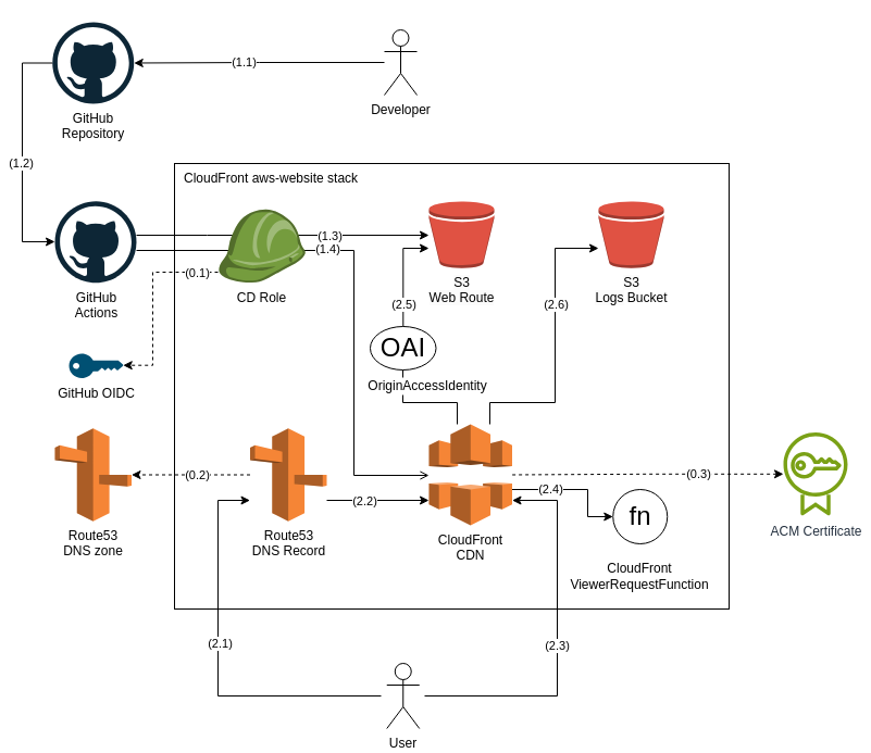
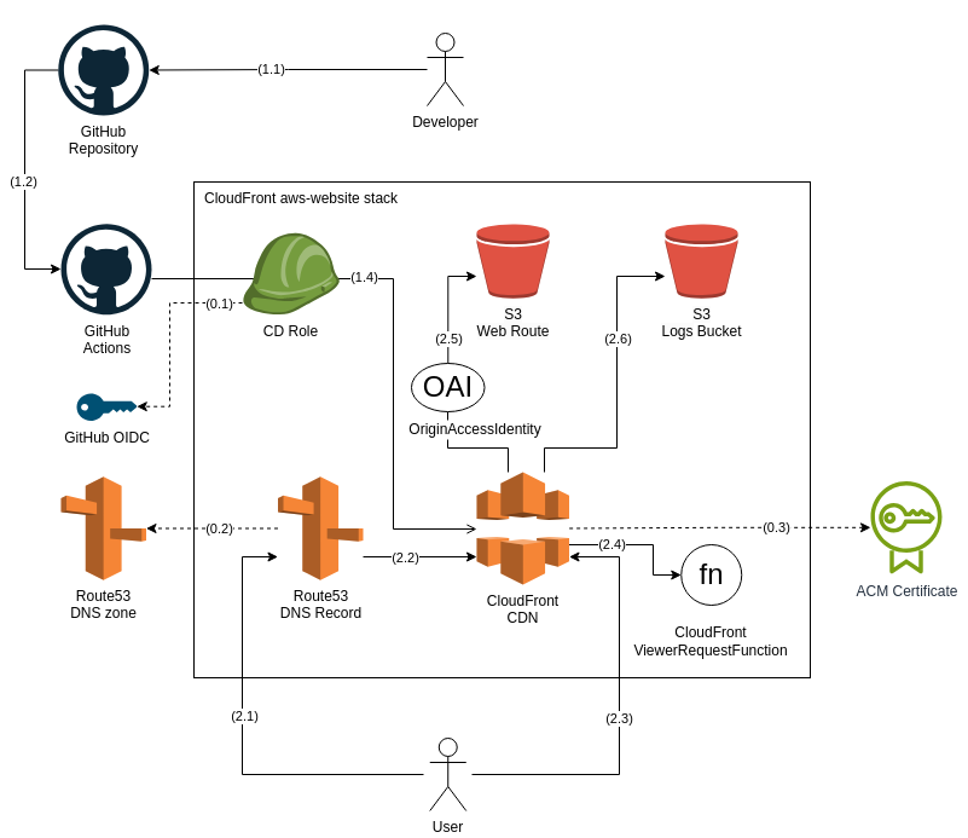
  <mxCell id="0" />
  <mxCell id="1" parent="0" />
  <mxCell id="2" value="CloudFront aws-website stack" style="rounded=0;whiteSpace=wrap;html=1;align=left;verticalAlign=top;labelBackgroundColor=none;labelBorderColor=none;textShadow=0;spacingLeft=7;" parent="1" vertex="1"><mxGeometry x="160" y="150" width="510" height="410" as="geometry" /></mxCell>
- <mxCell id="3" style="edgeStyle=orthogonalEdgeStyle;rounded=0;orthogonalLoop=1;jettySize=auto;html=1;" parent="1" source="7" target="46" edge="1"><mxGeometry relative="1" as="geometry"><mxPoint x="394" y="210" as="targetPoint" /><Array as="points"><mxPoint x="190" y="216" /><mxPoint x="190" y="216" /></Array></mxGeometry></mxCell>
- <mxCell id="4" value="(1.3)" style="edgeLabel;html=1;align=center;verticalAlign=middle;resizable=0;points=[];" parent="3" vertex="1" connectable="0"><mxGeometry x="0.48" relative="1" as="geometry"><mxPoint x="-22" as="offset" /></mxGeometry></mxCell>
  <mxCell id="5" style="edgeStyle=orthogonalEdgeStyle;rounded=0;orthogonalLoop=1;jettySize=auto;html=1;endArrow=open;" parent="1" source="7" target="13" edge="1"><mxGeometry relative="1" as="geometry"><mxPoint x="110" y="240" as="sourcePoint" /><mxPoint x="369" y="437" as="targetPoint" /><Array as="points"><mxPoint x="325" y="230" /><mxPoint x="325" y="437" /></Array></mxGeometry></mxCell>
  <mxCell id="6" value="(1.4)" style="edgeLabel;html=1;align=center;verticalAlign=middle;resizable=0;points=[];" parent="5" vertex="1" connectable="0"><mxGeometry x="-0.275" relative="1" as="geometry"><mxPoint x="2" y="-2" as="offset" /></mxGeometry></mxCell>
  <mxCell id="7" value="GitHub&lt;br&gt;Actions" style="dashed=0;outlineConnect=0;html=1;align=center;labelPosition=center;verticalLabelPosition=bottom;verticalAlign=top;shape=mxgraph.weblogos.github" parent="1" vertex="1"><mxGeometry x="50" y="184.75" width="75" height="75" as="geometry" /></mxCell>
  <mxCell id="8" value="CD Role" style="outlineConnect=0;dashed=0;verticalLabelPosition=bottom;verticalAlign=top;align=center;html=1;shape=mxgraph.aws3.role;fillColor=#759C3E;gradientColor=none;" parent="1" vertex="1"><mxGeometry x="200" y="192.25" width="80.23" height="67.5" as="geometry" /></mxCell>
  <mxCell id="9" style="edgeStyle=orthogonalEdgeStyle;rounded=0;orthogonalLoop=1;jettySize=auto;html=1;" parent="1" source="22" target="46" edge="1"><mxGeometry relative="1" as="geometry"><mxPoint x="394" y="227.5" as="targetPoint" /><Array as="points"><mxPoint x="370" y="228" /></Array></mxGeometry></mxCell>
  <mxCell id="10" value="(2.5)" style="edgeLabel;html=1;align=center;verticalAlign=middle;resizable=0;points=[];" parent="9" vertex="1" connectable="0"><mxGeometry x="-0.557" relative="1" as="geometry"><mxPoint as="offset" /></mxGeometry></mxCell>
  <mxCell id="11" style="edgeStyle=orthogonalEdgeStyle;rounded=0;orthogonalLoop=1;jettySize=auto;html=1;" parent="1" source="13" target="45" edge="1"><mxGeometry relative="1" as="geometry"><mxPoint x="550" y="228" as="targetPoint" /><Array as="points"><mxPoint x="450" y="370" /><mxPoint x="510" y="370" /><mxPoint x="510" y="228" /></Array></mxGeometry></mxCell>
  <mxCell id="12" value="(2.6)" style="edgeLabel;html=1;align=center;verticalAlign=middle;resizable=0;points=[];" parent="11" vertex="1" connectable="0"><mxGeometry x="0.304" relative="1" as="geometry"><mxPoint as="offset" /></mxGeometry></mxCell>
  <mxCell id="13" value="CloudFront&lt;br&gt;CDN" style="outlineConnect=0;dashed=0;verticalLabelPosition=bottom;verticalAlign=top;align=center;html=1;shape=mxgraph.aws3.cloudfront;fillColor=#F58536;gradientColor=none;" parent="1" vertex="1"><mxGeometry x="394" y="390" width="76.5" height="93" as="geometry" /></mxCell>
  <mxCell id="14" value="Route53&lt;br&gt;DNS zone" style="outlineConnect=0;dashed=0;verticalLabelPosition=bottom;verticalAlign=top;align=center;html=1;shape=mxgraph.aws3.route_53;fillColor=#F58536;gradientColor=none;" parent="1" vertex="1"><mxGeometry x="50" y="393.75" width="70.5" height="85.5" as="geometry" /></mxCell>
  <mxCell id="15" value="ACM Certificate" style="sketch=0;outlineConnect=0;fontColor=#232F3E;gradientColor=none;fillColor=#7AA116;strokeColor=none;dashed=0;verticalLabelPosition=bottom;verticalAlign=top;align=center;html=1;fontSize=12;fontStyle=0;aspect=fixed;pointerEvents=1;shape=mxgraph.aws4.certificate_manager;" parent="1" vertex="1"><mxGeometry x="720" y="396.75" width="59" height="78" as="geometry" /></mxCell>
  <mxCell id="16" style="edgeStyle=orthogonalEdgeStyle;rounded=0;orthogonalLoop=1;jettySize=auto;html=1;entryX=0;entryY=0.5;entryDx=0;entryDy=0;entryPerimeter=0;" parent="1" source="13" target="19" edge="1"><mxGeometry relative="1" as="geometry"><Array as="points"><mxPoint x="540" y="450" /><mxPoint x="540" y="475" /></Array></mxGeometry></mxCell>
  <mxCell id="17" value="(2.4)" style="edgeLabel;html=1;align=center;verticalAlign=middle;resizable=0;points=[];" parent="16" vertex="1" connectable="0"><mxGeometry x="-0.404" y="1" relative="1" as="geometry"><mxPoint as="offset" /></mxGeometry></mxCell>
  <mxCell id="18" value="" style="group" parent="1" vertex="1" connectable="0"><mxGeometry x="558.25" y="450" width="60" height="95" as="geometry" /></mxCell>
  <mxCell id="19" value="fn" style="shape=mxgraph.electrical.abstract.function;html=1;shadow=0;dashed=0;align=center;strokeWidth=1;fontSize=24" parent="18" vertex="1"><mxGeometry x="5" width="50" height="50" as="geometry" /></mxCell>
  <mxCell id="20" value="CloudFront&lt;br&gt;ViewerRequestFunction" style="text;html=1;align=center;verticalAlign=middle;whiteSpace=wrap;rounded=0;" parent="18" vertex="1"><mxGeometry y="65" width="60" height="30" as="geometry" /></mxCell>
  <mxCell id="21" value="" style="edgeStyle=orthogonalEdgeStyle;rounded=0;orthogonalLoop=1;jettySize=auto;html=1;endArrow=none;endFill=0;" parent="1" source="13" target="22" edge="1"><mxGeometry relative="1" as="geometry"><mxPoint x="394" y="437" as="sourcePoint" /><mxPoint x="394" y="228" as="targetPoint" /><Array as="points"><mxPoint x="420" y="370" /><mxPoint x="370" y="370" /></Array></mxGeometry></mxCell>
  <mxCell id="22" value="OAI" style="shape=mxgraph.electrical.abstract.function;html=1;shadow=0;dashed=0;align=center;strokeWidth=1;fontSize=24" parent="1" vertex="1"><mxGeometry x="340" y="300" width="60.5" height="40" as="geometry" /></mxCell>
  <mxCell id="23" style="edgeStyle=orthogonalEdgeStyle;rounded=0;orthogonalLoop=1;jettySize=auto;html=1;endArrow=classic;endFill=1;dashed=1;" parent="1" source="25" target="14" edge="1"><mxGeometry relative="1" as="geometry" /></mxCell>
  <mxCell id="24" value="(0.2)" style="edgeLabel;html=1;align=center;verticalAlign=middle;resizable=0;points=[];" parent="23" vertex="1" connectable="0"><mxGeometry x="-0.266" relative="1" as="geometry"><mxPoint x="-9" as="offset" /></mxGeometry></mxCell>
  <mxCell id="25" value="Route53&lt;br&gt;DNS Record" style="outlineConnect=0;dashed=0;verticalLabelPosition=bottom;verticalAlign=top;align=center;html=1;shape=mxgraph.aws3.route_53;fillColor=#F58536;gradientColor=none;" parent="1" vertex="1"><mxGeometry x="229.5" y="393.75" width="70.5" height="85.5" as="geometry" /></mxCell>
  <mxCell id="26" style="edgeStyle=orthogonalEdgeStyle;rounded=0;orthogonalLoop=1;jettySize=auto;html=1;" parent="1" target="13" edge="1"><mxGeometry relative="1" as="geometry"><mxPoint x="300" y="460" as="sourcePoint" /><mxPoint x="394" y="460" as="targetPoint" /><Array as="points"><mxPoint x="330" y="460" /><mxPoint x="330" y="460" /></Array></mxGeometry></mxCell>
  <mxCell id="27" value="(2.2)" style="edgeLabel;html=1;align=center;verticalAlign=middle;resizable=0;points=[];" parent="26" vertex="1" connectable="0"><mxGeometry x="-0.28" relative="1" as="geometry"><mxPoint as="offset" /></mxGeometry></mxCell>
  <mxCell id="28" style="edgeStyle=orthogonalEdgeStyle;rounded=0;orthogonalLoop=1;jettySize=auto;html=1;" parent="1" target="25" edge="1"><mxGeometry relative="1" as="geometry"><mxPoint x="350" y="640" as="sourcePoint" /><Array as="points"><mxPoint x="200" y="640" /><mxPoint x="200" y="460" /></Array></mxGeometry></mxCell>
  <mxCell id="29" value="(2.1)" style="edgeLabel;html=1;align=center;verticalAlign=middle;resizable=0;points=[];" parent="28" vertex="1" connectable="0"><mxGeometry x="0.107" y="-1" relative="1" as="geometry"><mxPoint as="offset" /></mxGeometry></mxCell>
  <mxCell id="30" value="User" style="shape=umlActor;verticalLabelPosition=bottom;verticalAlign=top;html=1;outlineConnect=0;" parent="1" vertex="1"><mxGeometry x="355.25" y="610" width="30" height="60" as="geometry" /></mxCell>
  <mxCell id="31" style="edgeStyle=orthogonalEdgeStyle;rounded=0;orthogonalLoop=1;jettySize=auto;html=1;" parent="1" target="13" edge="1"><mxGeometry relative="1" as="geometry"><mxPoint x="390" y="640" as="sourcePoint" /><mxPoint x="465.38" y="460" as="targetPoint" /><Array as="points"><mxPoint x="512" y="640" /><mxPoint x="512" y="460" /></Array></mxGeometry></mxCell>
  <mxCell id="32" value="(2.3)" style="edgeLabel;html=1;align=center;verticalAlign=middle;resizable=0;points=[];" parent="31" vertex="1" connectable="0"><mxGeometry x="-0.009" y="1" relative="1" as="geometry"><mxPoint y="1" as="offset" /></mxGeometry></mxCell>
  <mxCell id="33" style="edgeStyle=orthogonalEdgeStyle;rounded=0;orthogonalLoop=1;jettySize=auto;html=1;startArrow=classic;startFill=1;endArrow=none;endFill=0;dashed=1;" parent="1" source="15" target="13" edge="1"><mxGeometry relative="1" as="geometry"><Array as="points" /></mxGeometry></mxCell>
  <mxCell id="34" value="(0.3)" style="edgeLabel;html=1;align=center;verticalAlign=middle;resizable=0;points=[];" parent="33" vertex="1" connectable="0"><mxGeometry x="-0.285" y="-3" relative="1" as="geometry"><mxPoint x="10" y="3" as="offset" /></mxGeometry></mxCell>
  <mxCell id="35" value="OriginAccessIdentity" style="text;html=1;align=center;verticalAlign=middle;whiteSpace=wrap;rounded=0;fillColor=default;" parent="1" vertex="1"><mxGeometry x="350" y="347" width="85.5" height="16" as="geometry" /></mxCell>
  <mxCell id="36" style="edgeStyle=orthogonalEdgeStyle;rounded=0;orthogonalLoop=1;jettySize=auto;html=1;" parent="1" source="38" target="41" edge="1"><mxGeometry relative="1" as="geometry" /></mxCell>
  <mxCell id="37" value="(1.1)" style="edgeLabel;html=1;align=center;verticalAlign=middle;resizable=0;points=[];" parent="36" vertex="1" connectable="0"><mxGeometry x="0.131" y="-1" relative="1" as="geometry"><mxPoint as="offset" /></mxGeometry></mxCell>
  <mxCell id="38" value="Developer" style="shape=umlActor;verticalLabelPosition=bottom;verticalAlign=top;html=1;outlineConnect=0;" parent="1" vertex="1"><mxGeometry x="353" y="27" width="30" height="60" as="geometry" /></mxCell>
  <mxCell id="39" style="edgeStyle=orthogonalEdgeStyle;rounded=0;orthogonalLoop=1;jettySize=auto;html=1;" parent="1" source="41" target="7" edge="1"><mxGeometry relative="1" as="geometry"><Array as="points"><mxPoint x="20" y="58" /><mxPoint x="20" y="222" /></Array></mxGeometry></mxCell>
  <mxCell id="40" value="(1.2)" style="edgeLabel;html=1;align=center;verticalAlign=middle;resizable=0;points=[];" parent="39" vertex="1" connectable="0"><mxGeometry x="0.082" y="-2" relative="1" as="geometry"><mxPoint as="offset" /></mxGeometry></mxCell>
  <mxCell id="41" value="GitHub&lt;br&gt;Repository" style="dashed=0;outlineConnect=0;html=1;align=center;labelPosition=center;verticalLabelPosition=bottom;verticalAlign=top;shape=mxgraph.weblogos.github" parent="1" vertex="1"><mxGeometry x="47.75" y="20" width="75" height="75" as="geometry" /></mxCell>
  <mxCell id="42" value="GitHub OIDC" style="points=[[0,0.5,0],[0.24,0,0],[0.5,0.28,0],[0.995,0.475,0],[0.5,0.72,0],[0.24,1,0]];verticalLabelPosition=bottom;sketch=0;html=1;verticalAlign=top;aspect=fixed;align=center;pointerEvents=1;shape=mxgraph.cisco19.key;fillColor=#005073;strokeColor=none;" parent="1" vertex="1"><mxGeometry x="63" y="325" width="50" height="22.5" as="geometry" /></mxCell>
  <mxCell id="43" style="edgeStyle=orthogonalEdgeStyle;rounded=0;orthogonalLoop=1;jettySize=auto;html=1;entryX=0.995;entryY=0.475;entryDx=0;entryDy=0;entryPerimeter=0;dashed=1;" parent="1" source="8" target="42" edge="1"><mxGeometry relative="1" as="geometry"><Array as="points"><mxPoint x="140" y="250" /><mxPoint x="140" y="336" /></Array></mxGeometry></mxCell>
  <mxCell id="44" value="(0.1)" style="edgeLabel;html=1;align=center;verticalAlign=middle;resizable=0;points=[];" parent="43" vertex="1" connectable="0"><mxGeometry x="0.049" y="-1" relative="1" as="geometry"><mxPoint x="41" y="-31" as="offset" /></mxGeometry></mxCell>
  <mxCell id="45" value="&lt;span style=&quot;color: rgb(0, 0, 0); font-family: Helvetica; font-size: 12px; font-style: normal; font-variant-ligatures: normal; font-variant-caps: normal; font-weight: 400; letter-spacing: normal; orphans: 2; text-align: center; text-indent: 0px; text-transform: none; widows: 2; word-spacing: 0px; -webkit-text-stroke-width: 0px; white-space: nowrap; background-color: rgb(251, 251, 251); text-decoration-thickness: initial; text-decoration-style: initial; text-decoration-color: initial; display: inline !important; float: none;&quot;&gt;S3&lt;/span&gt;&lt;br style=&quot;forced-color-adjust: none; color: rgb(0, 0, 0); font-family: Helvetica; font-size: 12px; font-style: normal; font-variant-ligatures: normal; font-variant-caps: normal; font-weight: 400; letter-spacing: normal; orphans: 2; text-align: center; text-indent: 0px; text-transform: none; widows: 2; word-spacing: 0px; -webkit-text-stroke-width: 0px; white-space: nowrap; background-color: rgb(251, 251, 251); text-decoration-thickness: initial; text-decoration-style: initial; text-decoration-color: initial;&quot;&gt;&lt;span style=&quot;color: rgb(0, 0, 0); font-family: Helvetica; font-size: 12px; font-style: normal; font-variant-ligatures: normal; font-variant-caps: normal; font-weight: 400; letter-spacing: normal; orphans: 2; text-align: center; text-indent: 0px; text-transform: none; widows: 2; word-spacing: 0px; -webkit-text-stroke-width: 0px; white-space: nowrap; background-color: rgb(251, 251, 251); text-decoration-thickness: initial; text-decoration-style: initial; text-decoration-color: initial; display: inline !important; float: none;&quot;&gt;Logs&lt;/span&gt;&amp;nbsp;Bucket" style="outlineConnect=0;dashed=0;verticalLabelPosition=bottom;verticalAlign=top;align=center;html=1;shape=mxgraph.aws3.bucket;fillColor=#E05243;gradientColor=none;" parent="1" vertex="1"><mxGeometry x="550" y="184.75" width="60" height="61.5" as="geometry" /></mxCell>
  <mxCell id="46" value="&lt;meta charset=&quot;utf-8&quot;&gt;&lt;span style=&quot;color: rgb(0, 0, 0); font-family: Helvetica; font-size: 12px; font-style: normal; font-variant-ligatures: normal; font-variant-caps: normal; font-weight: 400; letter-spacing: normal; orphans: 2; text-align: center; text-indent: 0px; text-transform: none; widows: 2; word-spacing: 0px; -webkit-text-stroke-width: 0px; white-space: nowrap; background-color: rgb(251, 251, 251); text-decoration-thickness: initial; text-decoration-style: initial; text-decoration-color: initial; display: inline !important; float: none;&quot;&gt;S3&lt;/span&gt;&lt;br style=&quot;forced-color-adjust: none; color: rgb(0, 0, 0); font-family: Helvetica; font-size: 12px; font-style: normal; font-variant-ligatures: normal; font-variant-caps: normal; font-weight: 400; letter-spacing: normal; orphans: 2; text-align: center; text-indent: 0px; text-transform: none; widows: 2; word-spacing: 0px; -webkit-text-stroke-width: 0px; white-space: nowrap; background-color: rgb(251, 251, 251); text-decoration-thickness: initial; text-decoration-style: initial; text-decoration-color: initial;&quot;&gt;&lt;span style=&quot;color: rgb(0, 0, 0); font-family: Helvetica; font-size: 12px; font-style: normal; font-variant-ligatures: normal; font-variant-caps: normal; font-weight: 400; letter-spacing: normal; orphans: 2; text-align: center; text-indent: 0px; text-transform: none; widows: 2; word-spacing: 0px; -webkit-text-stroke-width: 0px; white-space: nowrap; background-color: rgb(251, 251, 251); text-decoration-thickness: initial; text-decoration-style: initial; text-decoration-color: initial; display: inline !important; float: none;&quot;&gt;Web Route&lt;/span&gt;" style="outlineConnect=0;dashed=0;verticalLabelPosition=bottom;verticalAlign=top;align=center;html=1;shape=mxgraph.aws3.bucket;fillColor=#E05243;gradientColor=none;" parent="1" vertex="1"><mxGeometry x="394" y="184.75" width="60" height="61.5" as="geometry" /></mxCell>
